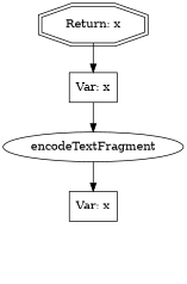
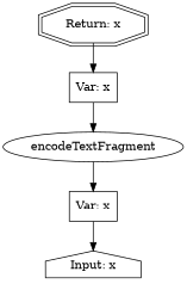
  digraph {
    node [shape=box]
+   n1 [label="Input: x" shape=house]
    n2 [label=encodeTextFragment shape=ellipse]
    n3 [label="Var: x"]
    n4 [label="Var: x"]
    n5 [label="Return: x" shape=doubleoctagon]
    n2 -> n3
+   n3 -> n1
    n4 -> n2
    n5 -> n4
  }
